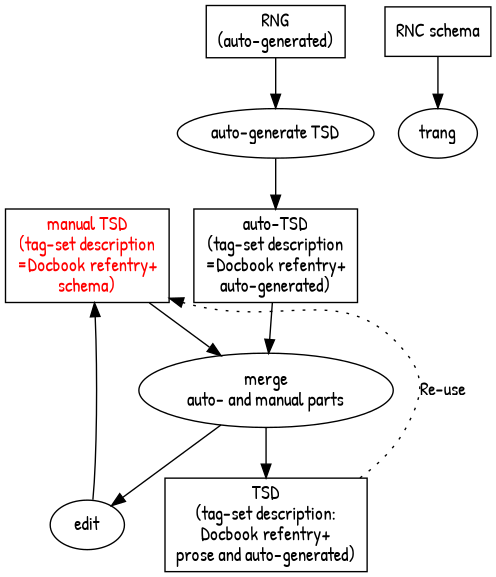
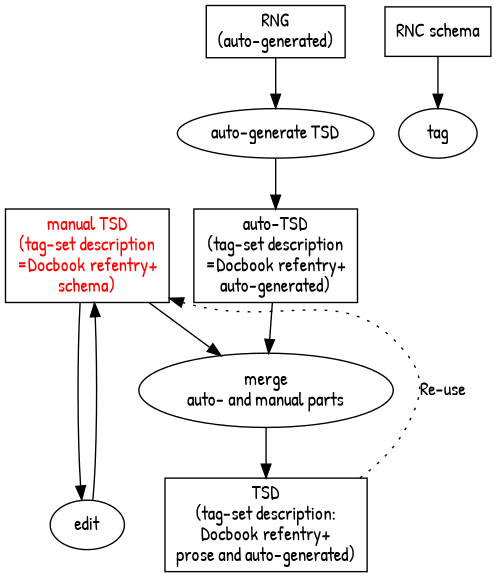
  digraph {
    fontname="Patrick Hand"
    node [fontname="Patrick Hand" shape=box]
    edge [fontname="Patrick Hand"]
    n1 [label="auto-TSD\n(tag-set description\n=Docbook refentry+\nauto-generated)"]
    n2 [fontcolor=red label="manual TSD\n(tag-set description\n=Docbook refentry+\nschema)"]
    n3 [label="RNC schema"]
-   trang [shape=oval]
+   trang [shape=oval label=tag]
    n5 [label="RNG\n(auto-generated)"]
    n6 [label="auto-generate TSD" shape=oval]
    n7 [label="merge\nauto- and manual parts" shape=oval]
    n8 [label=edit shape=oval]
    n9 [label="TSD\n(tag-set description:\nDocbook refentry+\nprose and auto-generated)"]
    subgraph sub_1 {
      n3
      trang
      n5
      n6
      n7
      n8
      n9
      subgraph sub_2 {
        rank=same
        n1
        n2
      }
    }
    n1 -> n7
    n2 -> n7
-   n7 -> n8
+   n2 -> n8
    n3 -> trang
    n5 -> n6
    n6 -> n1
    n7 -> n9
    n8 -> n2
    n9 -> n2 [label="Re-use" style=dotted weight=0]
  }
